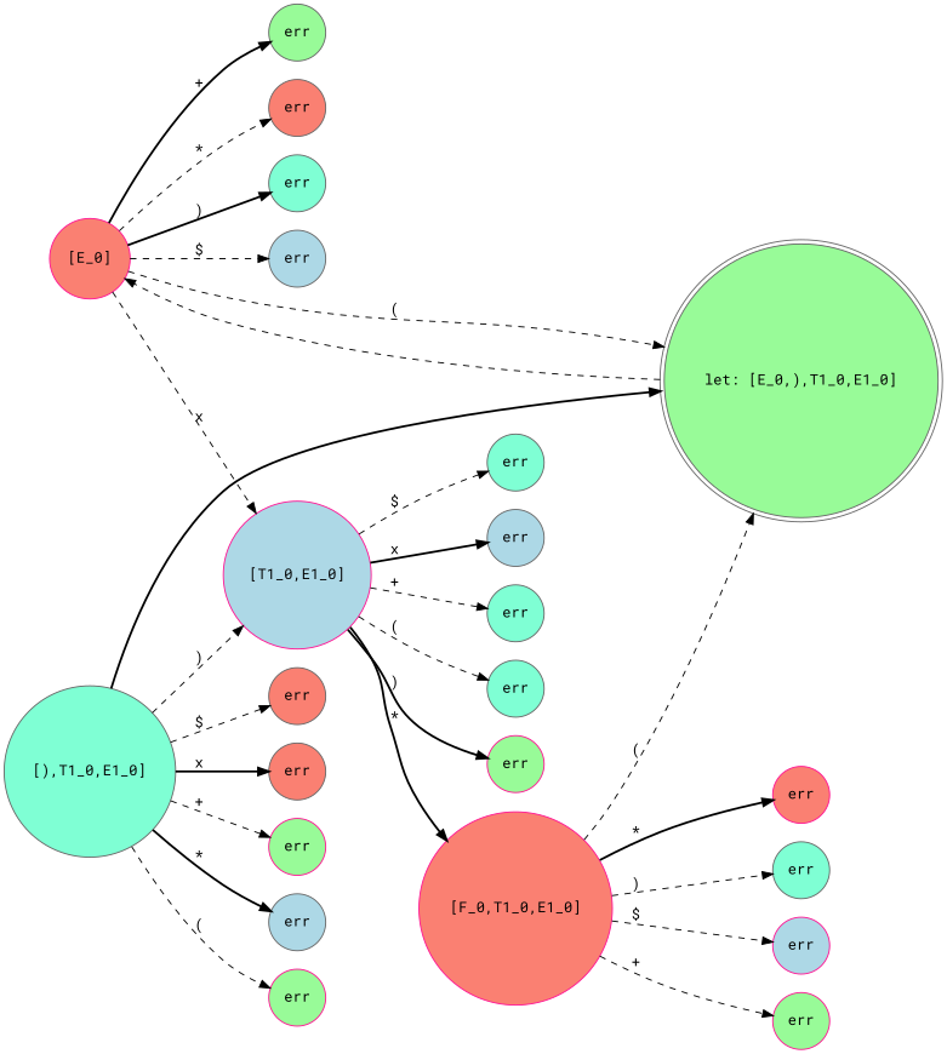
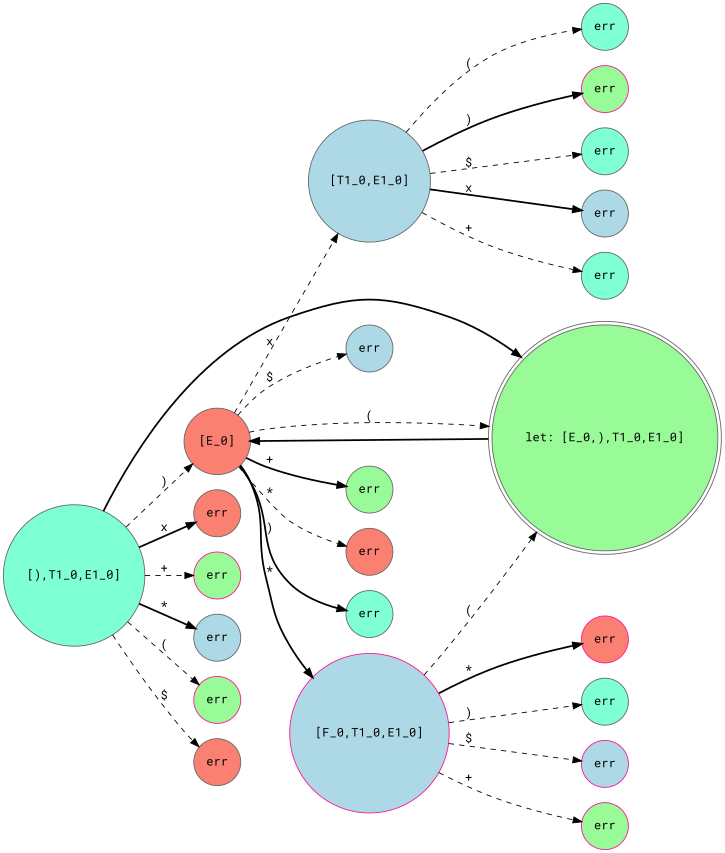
  digraph {
    fontname="Roboto Mono"
    rankdir=LR
    node [color=gray40 fillcolor=lightblue fontname="Roboto Mono" shape=circle style=filled]
    edge [fontname="Roboto Mono" style=dashed]
-   n1 [color=deeppink fillcolor=salmon label="[E_0]"]
-   n2 [color=deeppink label="[T1_0,E1_0]"]
+   n1 [fillcolor=salmon label="[E_0]"]
+   n2 [label="[T1_0,E1_0]"]
    n3 [fillcolor=palegreen label="let: [E_0,),T1_0,E1_0]" shape=doublecircle]
    n4 [fillcolor=palegreen label=err]
    n5 [fillcolor=salmon label=err]
    n6 [fillcolor=aquamarine label=err]
    n7 [label=err]
-   n8 [color=deeppink fillcolor=salmon label="[F_0,T1_0,E1_0]"]
+   n8 [color=deeppink label="[F_0,T1_0,E1_0]"]
    n9 [label=err]
    n10 [fillcolor=aquamarine label=err]
    n11 [fillcolor=aquamarine label=err]
    n12 [color=deeppink fillcolor=palegreen label=err]
    n13 [fillcolor=aquamarine label=err]
    n14 [color=deeppink fillcolor=palegreen label=err]
    n15 [color=deeppink fillcolor=salmon label=err]
    n16 [fillcolor=aquamarine label=err]
    n17 [color=deeppink label=err]
    n18 [fillcolor=aquamarine label="[),T1_0,E1_0]"]
    n19 [fillcolor=salmon label=err]
    n20 [color=deeppink fillcolor=palegreen label=err]
    n21 [label=err]
    n22 [color=deeppink fillcolor=palegreen label=err]
    n23 [fillcolor=salmon label=err]
    n1 -> n2 [label=x]
    n1 -> n3 [label="("]
    n1 -> n4 [label="+" style=bold]
    n1 -> n5 [label="*"]
    n1 -> n6 [label=")" style=bold]
    n1 -> n7 [label="$"]
-   n2 -> n8 [label="*" style=bold]
+   n1 -> n8 [label="*" style=bold]
    n2 -> n9 [label=x style=bold]
    n2 -> n10 [label="+"]
    n2 -> n11 [label="("]
    n2 -> n12 [label=")" style=bold]
    n2 -> n13 [label="$"]
-   n3 -> n1
+   n3 -> n1 [style=bold]
    n8 -> n3 [label="("]
    n8 -> n14 [label="+"]
    n8 -> n15 [label="*" style=bold]
    n8 -> n16 [label=")"]
    n8 -> n17 [label="$"]
-   n18 -> n2 [label=")"]
+   n18 -> n1 [label=")"]
    n18 -> n3 [style=bold]
    n18 -> n19 [label=x style=bold]
    n18 -> n20 [label="+"]
    n18 -> n21 [label="*" style=bold]
    n18 -> n22 [label="("]
    n18 -> n23 [label="$"]
  }
